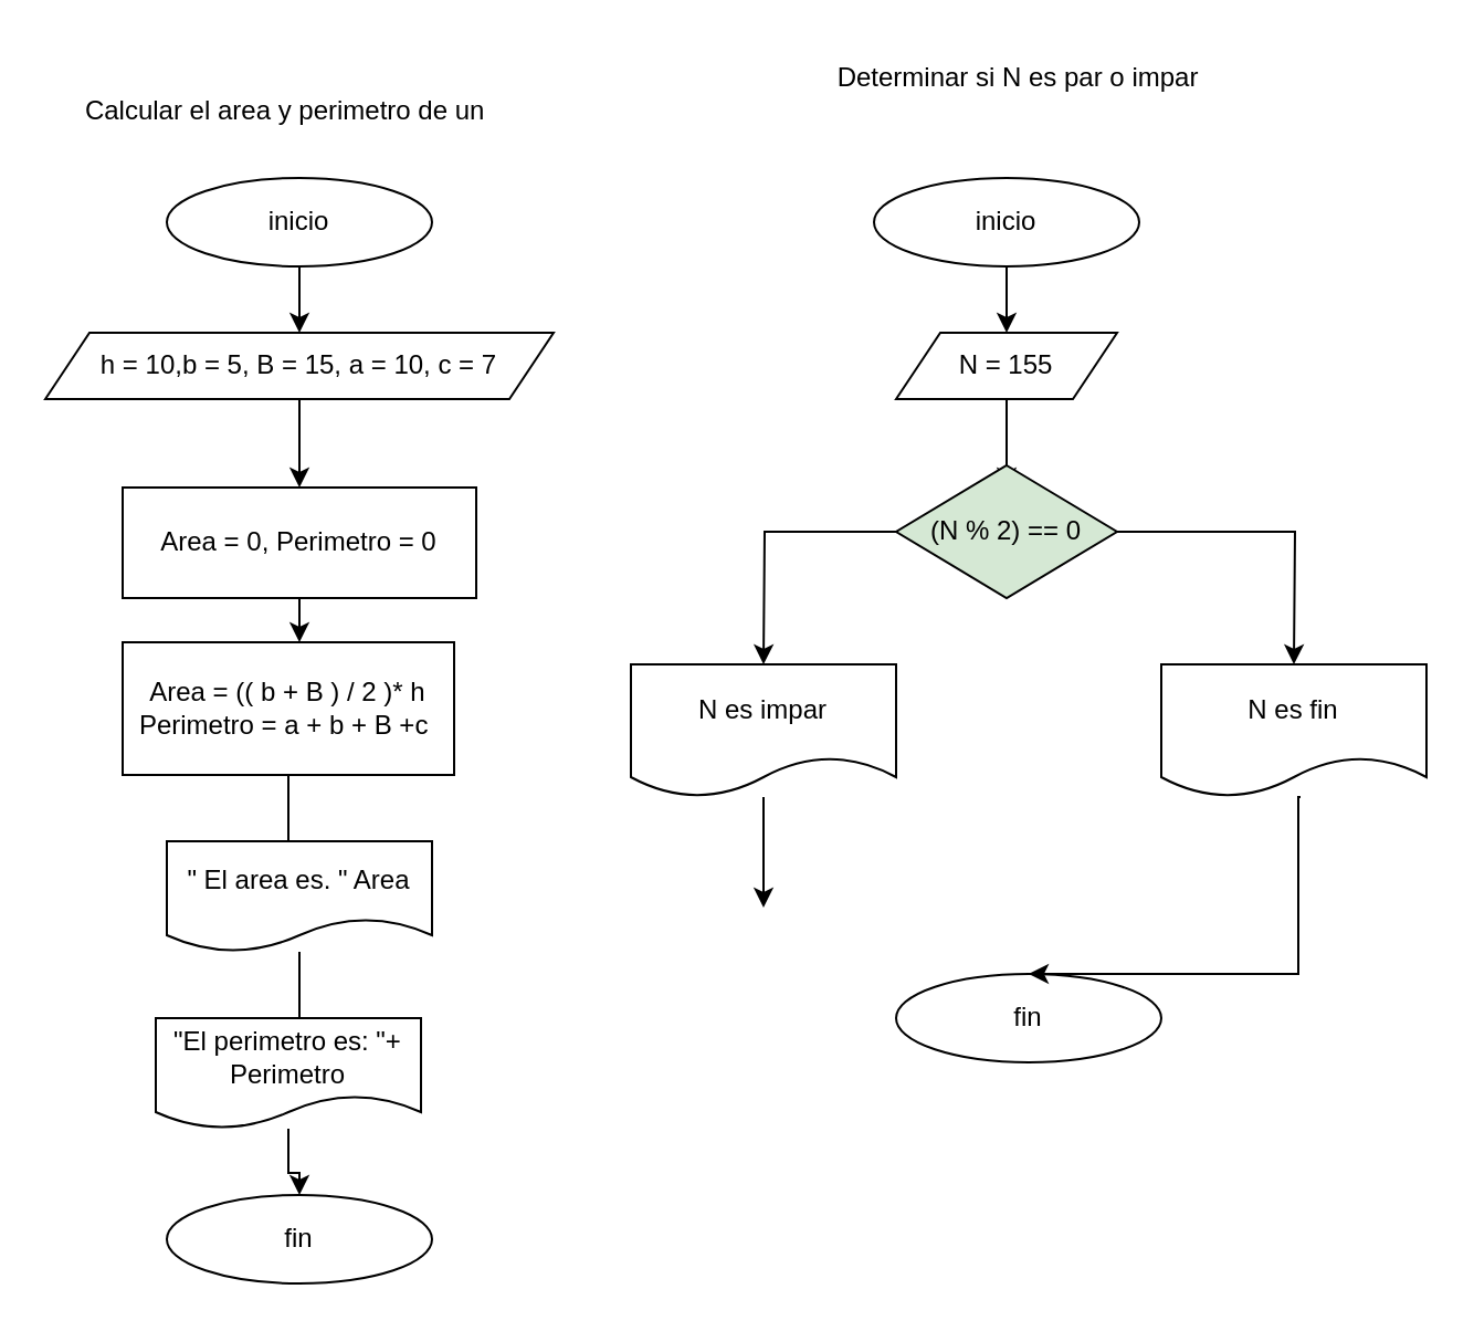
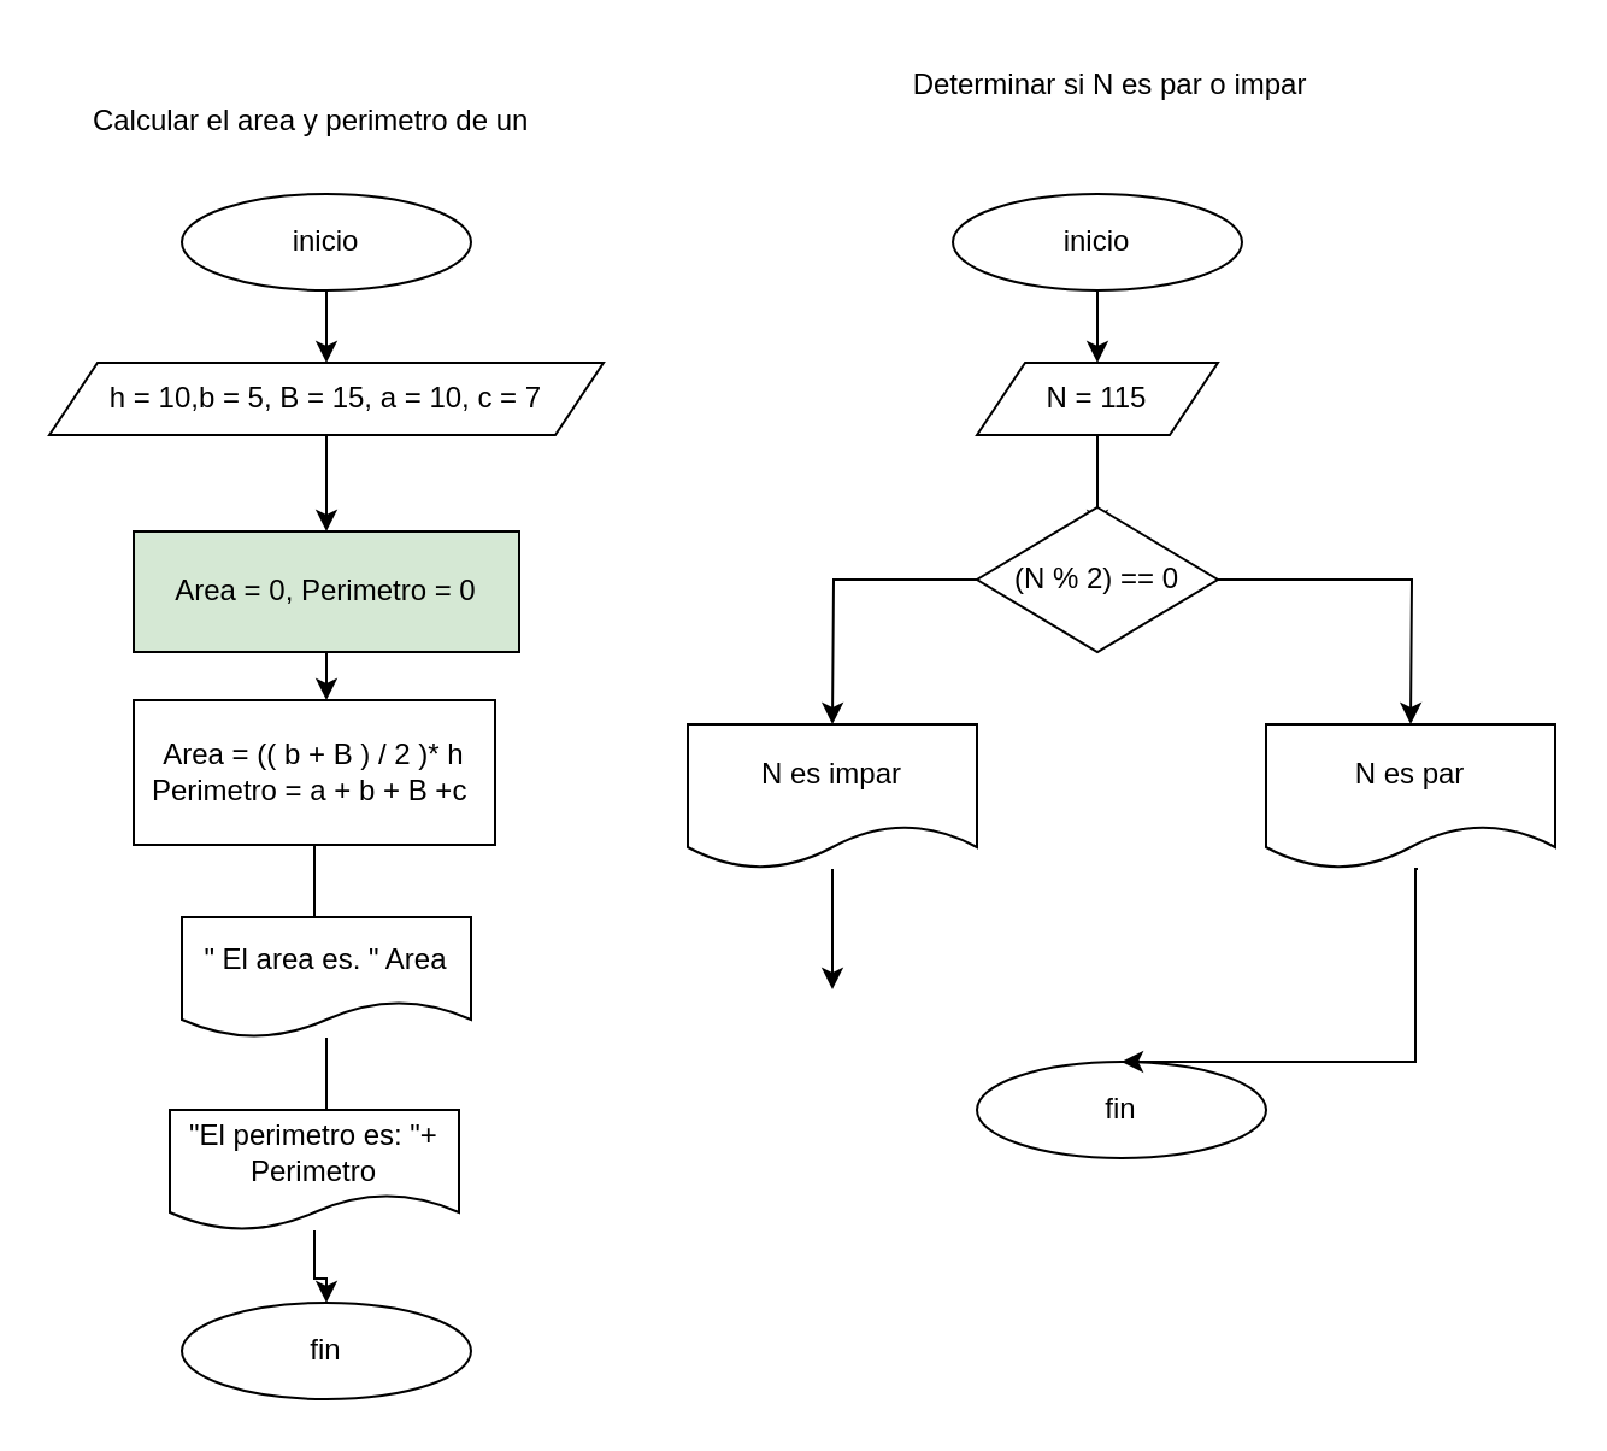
  <mxCell id="0" />
  <mxCell id="1" parent="0" />
  <mxCell id="2" value="Calcular el area y perimetro de un&amp;nbsp;" style="text;html=1;align=center;verticalAlign=middle;resizable=0;points=[];autosize=1;strokeColor=none;fillColor=none;" vertex="1" parent="1"><mxGeometry x="25" y="35" width="210" height="30" as="geometry" /></mxCell>
  <mxCell id="3" style="edgeStyle=orthogonalEdgeStyle;rounded=0;orthogonalLoop=1;jettySize=auto;html=1;" edge="1" parent="1" source="4"><mxGeometry relative="1" as="geometry"><mxPoint x="135" y="150" as="targetPoint" /></mxGeometry></mxCell>
  <mxCell id="4" value="inicio" style="ellipse;whiteSpace=wrap;html=1;" vertex="1" parent="1"><mxGeometry x="75" y="80" width="120" height="40" as="geometry" /></mxCell>
  <mxCell id="5" style="edgeStyle=orthogonalEdgeStyle;rounded=0;orthogonalLoop=1;jettySize=auto;html=1;" edge="1" parent="1" source="6"><mxGeometry relative="1" as="geometry"><mxPoint x="135" y="220" as="targetPoint" /></mxGeometry></mxCell>
  <mxCell id="6" value="h = 10,b = 5, B = 15, a = 10, c = 7" style="shape=parallelogram;perimeter=parallelogramPerimeter;whiteSpace=wrap;html=1;fixedSize=1;" vertex="1" parent="1"><mxGeometry x="20" y="150" width="230" height="30" as="geometry" /></mxCell>
  <mxCell id="7" style="edgeStyle=orthogonalEdgeStyle;rounded=0;orthogonalLoop=1;jettySize=auto;html=1;" edge="1" parent="1" source="8"><mxGeometry relative="1" as="geometry"><mxPoint x="135" y="290" as="targetPoint" /></mxGeometry></mxCell>
- <mxCell id="8" value="Area = 0, Perimetro = 0" style="rounded=0;whiteSpace=wrap;html=1;" vertex="1" parent="1"><mxGeometry x="55" y="220" width="160" height="50" as="geometry" /></mxCell>
+ <mxCell id="8" value="Area = 0, Perimetro = 0" style="rounded=0;whiteSpace=wrap;html=1;fillColor=#d5e8d4;" vertex="1" parent="1"><mxGeometry x="55" y="220" width="160" height="50" as="geometry" /></mxCell>
  <mxCell id="9" style="edgeStyle=orthogonalEdgeStyle;rounded=0;orthogonalLoop=1;jettySize=auto;html=1;" edge="1" parent="1" source="10"><mxGeometry relative="1" as="geometry"><mxPoint x="130" y="390" as="targetPoint" /></mxGeometry></mxCell>
  <mxCell id="10" value="Area = (( b + B ) / 2 )* h&lt;br&gt;Perimetro = a + b + B +c&amp;nbsp;" style="rounded=0;whiteSpace=wrap;html=1;" vertex="1" parent="1"><mxGeometry x="55" y="290" width="150" height="60" as="geometry" /></mxCell>
  <mxCell id="11" style="edgeStyle=orthogonalEdgeStyle;rounded=0;orthogonalLoop=1;jettySize=auto;html=1;" edge="1" parent="1" source="12"><mxGeometry relative="1" as="geometry"><mxPoint x="135" y="470" as="targetPoint" /></mxGeometry></mxCell>
  <mxCell id="12" value="&quot; El area es. &quot; Area" style="shape=document;whiteSpace=wrap;html=1;boundedLbl=1;" vertex="1" parent="1"><mxGeometry x="75" y="380" width="120" height="50" as="geometry" /></mxCell>
  <mxCell id="13" style="edgeStyle=orthogonalEdgeStyle;rounded=0;orthogonalLoop=1;jettySize=auto;html=1;" edge="1" parent="1" source="14" target="15"><mxGeometry relative="1" as="geometry" /></mxCell>
  <mxCell id="14" value="&quot;El perimetro es: &quot;+ Perimetro" style="shape=document;whiteSpace=wrap;html=1;boundedLbl=1;" vertex="1" parent="1"><mxGeometry x="70" y="460" width="120" height="50" as="geometry" /></mxCell>
  <mxCell id="15" value="fin" style="ellipse;whiteSpace=wrap;html=1;" vertex="1" parent="1"><mxGeometry x="75" y="540" width="120" height="40" as="geometry" /></mxCell>
  <mxCell id="16" value="Determinar si N es par o impar" style="text;html=1;align=center;verticalAlign=middle;resizable=0;points=[];autosize=1;strokeColor=none;fillColor=none;" vertex="1" parent="1"><mxGeometry x="365" y="20" width="190" height="30" as="geometry" /></mxCell>
  <mxCell id="17" style="edgeStyle=orthogonalEdgeStyle;rounded=0;orthogonalLoop=1;jettySize=auto;html=1;" edge="1" parent="1" source="18"><mxGeometry relative="1" as="geometry"><mxPoint x="455" y="150" as="targetPoint" /></mxGeometry></mxCell>
  <mxCell id="18" value="inicio" style="ellipse;whiteSpace=wrap;html=1;" vertex="1" parent="1"><mxGeometry x="395" y="80" width="120" height="40" as="geometry" /></mxCell>
  <mxCell id="19" style="edgeStyle=orthogonalEdgeStyle;rounded=0;orthogonalLoop=1;jettySize=auto;html=1;" edge="1" parent="1" source="20"><mxGeometry relative="1" as="geometry"><mxPoint x="455" y="220" as="targetPoint" /></mxGeometry></mxCell>
- <mxCell id="20" value="N = 155" style="shape=parallelogram;perimeter=parallelogramPerimeter;whiteSpace=wrap;html=1;fixedSize=1;" vertex="1" parent="1"><mxGeometry x="405" y="150" width="100" height="30" as="geometry" /></mxCell>
+ <mxCell id="20" value="N = 115" style="shape=parallelogram;perimeter=parallelogramPerimeter;whiteSpace=wrap;html=1;fixedSize=1;" vertex="1" parent="1"><mxGeometry x="405" y="150" width="100" height="30" as="geometry" /></mxCell>
  <mxCell id="21" value="fin" style="ellipse;whiteSpace=wrap;html=1;" vertex="1" parent="1"><mxGeometry x="405" y="440" width="120" height="40" as="geometry" /></mxCell>
  <mxCell id="22" style="edgeStyle=orthogonalEdgeStyle;rounded=0;orthogonalLoop=1;jettySize=auto;html=1;" edge="1" parent="1" source="24"><mxGeometry relative="1" as="geometry"><mxPoint x="585" y="300" as="targetPoint" /></mxGeometry></mxCell>
  <mxCell id="23" style="edgeStyle=orthogonalEdgeStyle;rounded=0;orthogonalLoop=1;jettySize=auto;html=1;" edge="1" parent="1" source="24"><mxGeometry relative="1" as="geometry"><mxPoint x="345" y="300" as="targetPoint" /></mxGeometry></mxCell>
- <mxCell id="24" value="(N % 2) == 0" style="rhombus;whiteSpace=wrap;html=1;fillColor=#d5e8d4;" vertex="1" parent="1"><mxGeometry x="405" y="210" width="100" height="60" as="geometry" /></mxCell>
+ <mxCell id="24" value="(N % 2) == 0" style="rhombus;whiteSpace=wrap;html=1;" vertex="1" parent="1"><mxGeometry x="405" y="210" width="100" height="60" as="geometry" /></mxCell>
  <mxCell id="25" style="edgeStyle=orthogonalEdgeStyle;rounded=0;orthogonalLoop=1;jettySize=auto;html=1;" edge="1" parent="1" source="26"><mxGeometry relative="1" as="geometry"><mxPoint x="345" y="410" as="targetPoint" /></mxGeometry></mxCell>
  <mxCell id="26" value="N es impar" style="shape=document;whiteSpace=wrap;html=1;boundedLbl=1;" vertex="1" parent="1"><mxGeometry x="285" y="300" width="120" height="60" as="geometry" /></mxCell>
  <mxCell id="27" style="edgeStyle=orthogonalEdgeStyle;rounded=0;orthogonalLoop=1;jettySize=auto;html=1;entryX=0.5;entryY=0;entryDx=0;entryDy=0;" edge="1" parent="1" target="21"><mxGeometry relative="1" as="geometry"><mxPoint x="465" y="400" as="targetPoint" /><mxPoint x="588" y="360" as="sourcePoint" /><Array as="points"><mxPoint x="587" y="360" /><mxPoint x="587" y="440" /></Array></mxGeometry></mxCell>
- <mxCell id="28" value="N es fin" style="shape=document;whiteSpace=wrap;html=1;boundedLbl=1;" vertex="1" parent="1"><mxGeometry x="525" y="300" width="120" height="60" as="geometry" /></mxCell>
+ <mxCell id="28" value="N es par" style="shape=document;whiteSpace=wrap;html=1;boundedLbl=1;" vertex="1" parent="1"><mxGeometry x="525" y="300" width="120" height="60" as="geometry" /></mxCell>
